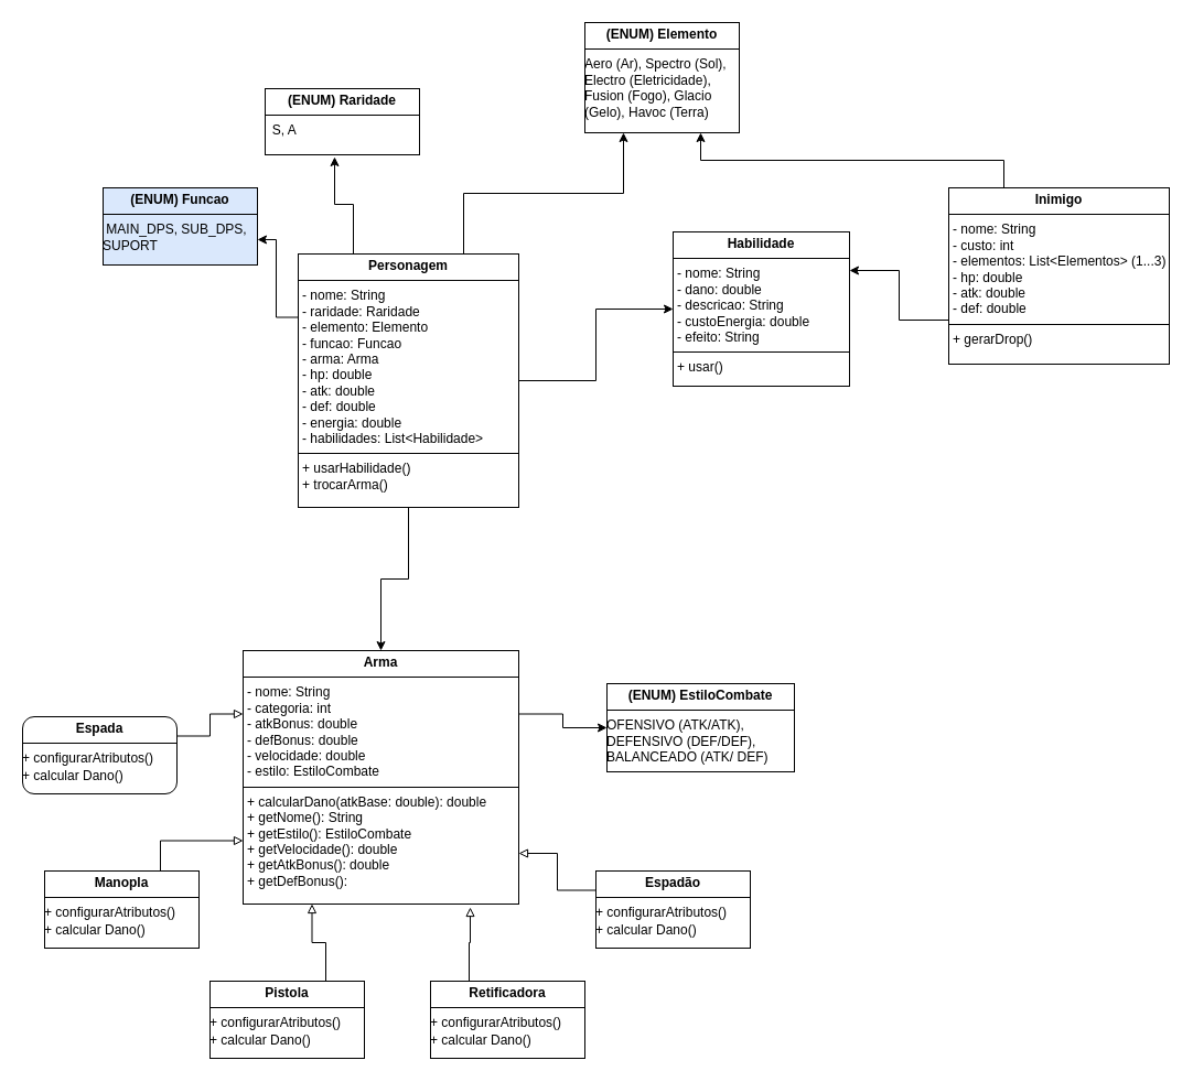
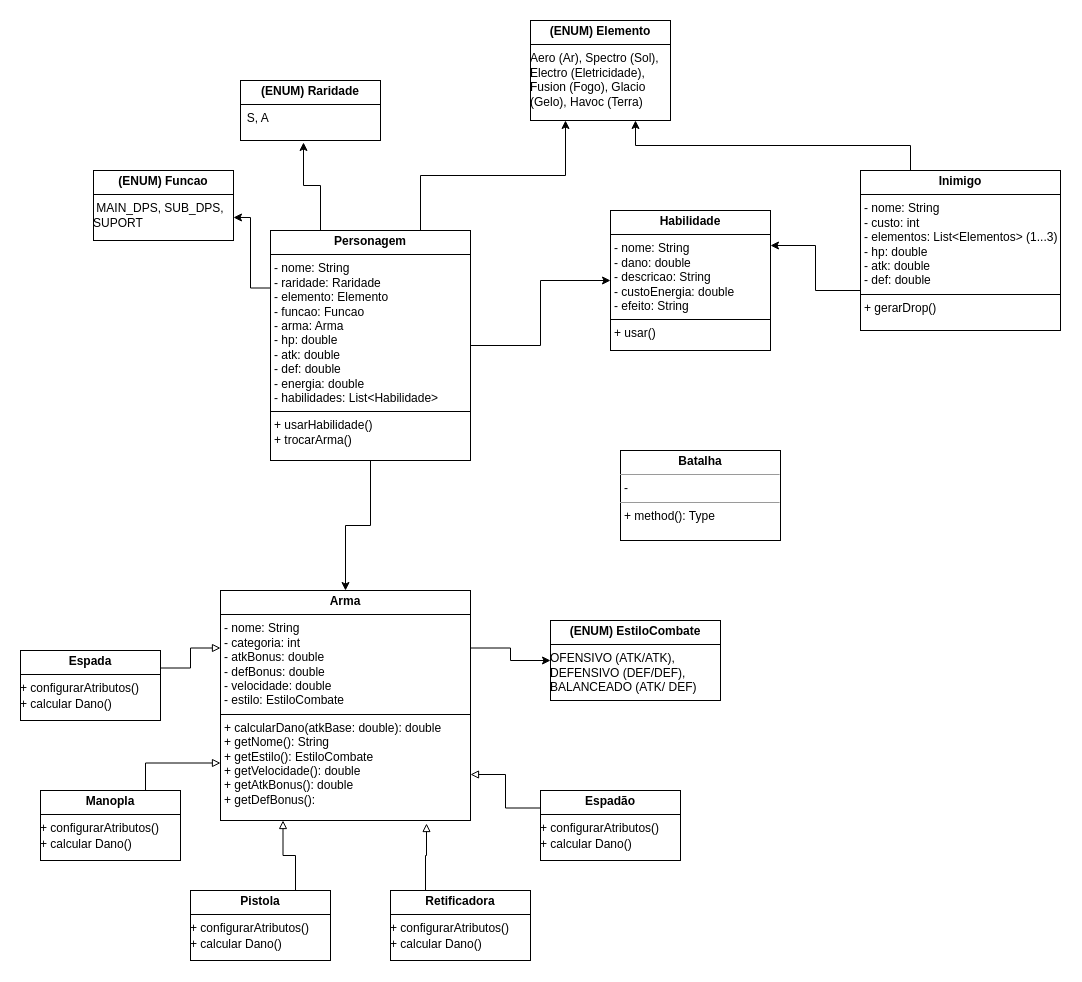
  <mxCell id="0" />
  <mxCell id="1" parent="0" />
  <mxCell id="2" style="edgeStyle=orthogonalEdgeStyle;rounded=0;orthogonalLoop=1;jettySize=auto;html=1;exitX=0.5;exitY=1;exitDx=0;exitDy=0;entryX=0.5;entryY=0;entryDx=0;entryDy=0;" edge="1" parent="1" source="4" target="9"><mxGeometry relative="1" as="geometry" /></mxCell>
  <mxCell id="3" style="edgeStyle=orthogonalEdgeStyle;rounded=0;orthogonalLoop=1;jettySize=auto;html=1;exitX=0.75;exitY=0;exitDx=0;exitDy=0;entryX=0.25;entryY=1;entryDx=0;entryDy=0;" edge="1" parent="1" source="4" target="20"><mxGeometry relative="1" as="geometry"><mxPoint x="560" y="130" as="targetPoint" /></mxGeometry></mxCell>
  <mxCell id="4" value="&lt;p style=&quot;margin:0px;margin-top:4px;text-align:center;&quot;&gt;&lt;b&gt;Personagem&lt;/b&gt;&lt;/p&gt;&lt;hr size=&quot;1&quot; style=&quot;border-style:solid;&quot;&gt;&lt;p style=&quot;margin:0px;margin-left:4px;&quot;&gt;- nome: String&lt;/p&gt;&lt;p style=&quot;margin:0px;margin-left:4px;&quot;&gt;- raridade: Raridade&lt;/p&gt;&lt;p style=&quot;margin:0px;margin-left:4px;&quot;&gt;- elemento: Elemento&lt;/p&gt;&lt;p style=&quot;margin:0px;margin-left:4px;&quot;&gt;- funcao: Funcao&lt;/p&gt;&lt;p style=&quot;margin:0px;margin-left:4px;&quot;&gt;- arma: Arma&lt;/p&gt;&lt;p style=&quot;margin:0px;margin-left:4px;&quot;&gt;- hp: double&lt;/p&gt;&lt;p style=&quot;margin:0px;margin-left:4px;&quot;&gt;- atk: double&lt;/p&gt;&lt;p style=&quot;margin:0px;margin-left:4px;&quot;&gt;- def: double&lt;/p&gt;&lt;p style=&quot;margin:0px;margin-left:4px;&quot;&gt;- energia: double&lt;/p&gt;&lt;p style=&quot;margin:0px;margin-left:4px;&quot;&gt;- habilidades: List&amp;lt;Habilidade&amp;gt;&lt;/p&gt;&lt;hr size=&quot;1&quot; style=&quot;border-style:solid;&quot;&gt;&lt;p style=&quot;margin:0px;margin-left:4px;&quot;&gt;+ usarHabilidade()&lt;/p&gt;&lt;p style=&quot;margin:0px;margin-left:4px;&quot;&gt;+ trocarArma()&lt;/p&gt;" style="verticalAlign=top;align=left;overflow=fill;html=1;whiteSpace=wrap;" parent="1" vertex="1"><mxGeometry x="270" y="230" width="200" height="230" as="geometry" /></mxCell>
  <mxCell id="5" style="edgeStyle=orthogonalEdgeStyle;rounded=0;orthogonalLoop=1;jettySize=auto;html=1;entryX=0.75;entryY=1;entryDx=0;entryDy=0;exitX=0.25;exitY=0;exitDx=0;exitDy=0;" edge="1" parent="1" source="7" target="20"><mxGeometry relative="1" as="geometry"><mxPoint x="890" y="140" as="sourcePoint" /></mxGeometry></mxCell>
  <mxCell id="6" style="edgeStyle=orthogonalEdgeStyle;rounded=0;orthogonalLoop=1;jettySize=auto;html=1;exitX=0;exitY=0.75;exitDx=0;exitDy=0;entryX=1;entryY=0.25;entryDx=0;entryDy=0;" edge="1" parent="1" source="7" target="10"><mxGeometry relative="1" as="geometry" /></mxCell>
  <mxCell id="7" value="&lt;p style=&quot;margin:0px;margin-top:4px;text-align:center;&quot;&gt;&lt;b&gt;Inimigo&lt;/b&gt;&lt;/p&gt;&lt;hr size=&quot;1&quot; style=&quot;border-style:solid;&quot;&gt;&lt;p style=&quot;margin:0px;margin-left:4px;&quot;&gt;- nome: String&lt;/p&gt;&lt;p style=&quot;margin:0px;margin-left:4px;&quot;&gt;- custo: int&lt;/p&gt;&lt;p style=&quot;margin:0px;margin-left:4px;&quot;&gt;- elementos: List&amp;lt;Elementos&amp;gt; (1...3)&lt;/p&gt;&lt;p style=&quot;margin:0px;margin-left:4px;&quot;&gt;- hp: double&lt;/p&gt;&lt;p style=&quot;margin:0px;margin-left:4px;&quot;&gt;- atk: double&lt;/p&gt;&lt;p style=&quot;margin:0px;margin-left:4px;&quot;&gt;- def: double&lt;/p&gt;&lt;hr size=&quot;1&quot; style=&quot;border-style:solid;&quot;&gt;&lt;p style=&quot;margin:0px;margin-left:4px;&quot;&gt;+ gerarDrop()&lt;/p&gt;" style="verticalAlign=top;align=left;overflow=fill;html=1;whiteSpace=wrap;" parent="1" vertex="1"><mxGeometry x="860" y="170" width="200" height="160" as="geometry" /></mxCell>
  <mxCell id="8" style="edgeStyle=orthogonalEdgeStyle;rounded=0;orthogonalLoop=1;jettySize=auto;html=1;exitX=1;exitY=0.25;exitDx=0;exitDy=0;" edge="1" parent="1" source="9" target="21"><mxGeometry relative="1" as="geometry" /></mxCell>
  <mxCell id="9" value="&lt;p style=&quot;margin:0px;margin-top:4px;text-align:center;&quot;&gt;&lt;b&gt;Arma&lt;/b&gt;&lt;/p&gt;&lt;hr size=&quot;1&quot; style=&quot;border-style:solid;&quot;&gt;&lt;p style=&quot;margin:0px;margin-left:4px;&quot;&gt;- nome: String&lt;/p&gt;&lt;p style=&quot;margin:0px;margin-left:4px;&quot;&gt;- categoria: int&lt;/p&gt;&lt;p style=&quot;margin:0px;margin-left:4px;&quot;&gt;- atkBonus: double&lt;/p&gt;&lt;p style=&quot;margin:0px;margin-left:4px;&quot;&gt;- defBonus: double&lt;/p&gt;&lt;p style=&quot;margin:0px;margin-left:4px;&quot;&gt;- velocidade: double&lt;/p&gt;&lt;p style=&quot;margin:0px;margin-left:4px;&quot;&gt;- estilo: EstiloCombate&lt;/p&gt;&lt;hr size=&quot;1&quot; style=&quot;border-style:solid;&quot;&gt;&lt;p style=&quot;margin:0px;margin-left:4px;&quot;&gt;+ calcularDano(atkBase: double): double&lt;/p&gt;&lt;p style=&quot;margin:0px;margin-left:4px;&quot;&gt;+ getNome(): String&lt;/p&gt;&lt;p style=&quot;margin:0px;margin-left:4px;&quot;&gt;+ getEstilo(): EstiloCombate&lt;/p&gt;&lt;p style=&quot;margin:0px;margin-left:4px;&quot;&gt;+ getVelocidade(): double&lt;/p&gt;&lt;p style=&quot;margin:0px;margin-left:4px;&quot;&gt;+ getAtkBonus(): double&lt;/p&gt;&lt;p style=&quot;margin:0px;margin-left:4px;&quot;&gt;+ getDefBonus():&lt;/p&gt;" style="verticalAlign=top;align=left;overflow=fill;html=1;whiteSpace=wrap;" parent="1" vertex="1"><mxGeometry x="220" y="590" width="250" height="230" as="geometry" /></mxCell>
  <mxCell id="10" value="&lt;p style=&quot;margin:0px;margin-top:4px;text-align:center;&quot;&gt;&lt;b&gt;Habilidade&lt;/b&gt;&lt;/p&gt;&lt;hr size=&quot;1&quot; style=&quot;border-style:solid;&quot;&gt;&lt;p style=&quot;margin:0px;margin-left:4px;&quot;&gt;- nome: String&lt;/p&gt;&lt;p style=&quot;margin:0px;margin-left:4px;&quot;&gt;- dano: double&lt;/p&gt;&lt;p style=&quot;margin:0px;margin-left:4px;&quot;&gt;- descricao: String&lt;/p&gt;&lt;p style=&quot;margin:0px;margin-left:4px;&quot;&gt;- custoEnergia: double&lt;/p&gt;&lt;p style=&quot;margin:0px;margin-left:4px;&quot;&gt;- efeito: String&lt;/p&gt;&lt;hr size=&quot;1&quot; style=&quot;border-style:solid;&quot;&gt;&lt;p style=&quot;margin:0px;margin-left:4px;&quot;&gt;+ usar()&lt;/p&gt;" style="verticalAlign=top;align=left;overflow=fill;html=1;whiteSpace=wrap;" parent="1" vertex="1"><mxGeometry x="610" y="210" width="160" height="140" as="geometry" /></mxCell>
  <mxCell id="11" style="edgeStyle=orthogonalEdgeStyle;rounded=0;orthogonalLoop=1;jettySize=auto;html=1;exitX=1;exitY=0.25;exitDx=0;exitDy=0;entryX=0;entryY=0.25;entryDx=0;entryDy=0;endArrow=block;endFill=0;" edge="1" parent="1" source="12" target="9"><mxGeometry relative="1" as="geometry" /></mxCell>
- <mxCell id="12" value="&lt;p style=&quot;margin:0px;margin-top:4px;text-align:center;&quot;&gt;&lt;b&gt;Espada&lt;/b&gt;&lt;/p&gt;&lt;hr size=&quot;1&quot; style=&quot;border-style:solid;&quot;&gt;&lt;div style=&quot;height:2px;&quot;&gt;+ configurarAtributos()&lt;/div&gt;&lt;div style=&quot;height:2px;&quot;&gt;&lt;br&gt;&lt;/div&gt;&lt;div style=&quot;height:2px;&quot;&gt;&lt;br&gt;&lt;/div&gt;&lt;div style=&quot;height:2px;&quot;&gt;&lt;br&gt;&lt;/div&gt;&lt;div style=&quot;height:2px;&quot;&gt;&lt;br&gt;&lt;/div&gt;&lt;div style=&quot;height:2px;&quot;&gt;&lt;br&gt;&lt;/div&gt;&lt;div style=&quot;height:2px;&quot;&gt;&lt;br&gt;&lt;/div&gt;&lt;div style=&quot;height:2px;&quot;&gt;&lt;br&gt;&lt;/div&gt;&lt;div style=&quot;height:2px;&quot;&gt;+ calcular Dano()&lt;/div&gt;" style="verticalAlign=top;align=left;overflow=fill;html=1;whiteSpace=wrap;rounded=1;" parent="1" vertex="1"><mxGeometry x="20" y="650" width="140" height="70" as="geometry" /></mxCell>
+ <mxCell id="12" value="&lt;p style=&quot;margin:0px;margin-top:4px;text-align:center;&quot;&gt;&lt;b&gt;Espada&lt;/b&gt;&lt;/p&gt;&lt;hr size=&quot;1&quot; style=&quot;border-style:solid;&quot;&gt;&lt;div style=&quot;height:2px;&quot;&gt;+ configurarAtributos()&lt;/div&gt;&lt;div style=&quot;height:2px;&quot;&gt;&lt;br&gt;&lt;/div&gt;&lt;div style=&quot;height:2px;&quot;&gt;&lt;br&gt;&lt;/div&gt;&lt;div style=&quot;height:2px;&quot;&gt;&lt;br&gt;&lt;/div&gt;&lt;div style=&quot;height:2px;&quot;&gt;&lt;br&gt;&lt;/div&gt;&lt;div style=&quot;height:2px;&quot;&gt;&lt;br&gt;&lt;/div&gt;&lt;div style=&quot;height:2px;&quot;&gt;&lt;br&gt;&lt;/div&gt;&lt;div style=&quot;height:2px;&quot;&gt;&lt;br&gt;&lt;/div&gt;&lt;div style=&quot;height:2px;&quot;&gt;+ calcular Dano()&lt;/div&gt;" style="verticalAlign=top;align=left;overflow=fill;html=1;whiteSpace=wrap;" parent="1" vertex="1"><mxGeometry x="20" y="650" width="140" height="70" as="geometry" /></mxCell>
  <mxCell id="13" value="&lt;p style=&quot;margin:0px;margin-top:4px;text-align:center;&quot;&gt;&lt;b&gt;Espadão&lt;/b&gt;&lt;span style=&quot;color: rgba(0, 0, 0, 0); font-family: monospace; font-size: 0px; text-wrap-mode: nowrap; background-color: transparent; text-align: left;&quot;&gt;%3CmxGraphModel%3E%3Croot%3E%3CmxCell%20id%3D%220%22%2F%3E%3CmxCell%20id%3D%221%22%20parent%3D%220%22%2F%3E%3CmxCell%20id%3D%222%22%20value%3D%22%26lt%3Bp%20style%3D%26quot%3Bmargin%3A0px%3Bmargin-top%3A4px%3Btext-align%3Acenter%3B%26quot%3B%26gt%3B%26lt%3Bb%26gt%3BEspada%26lt%3B%2Fb%26gt%3B%26lt%3B%2Fp%26gt%3B%26lt%3Bhr%20size%3D%26quot%3B1%26quot%3B%20style%3D%26quot%3Bborder-style%3Asolid%3B%26quot%3B%26gt%3B%26lt%3Bdiv%20style%3D%26quot%3Bheight%3A2px%3B%26quot%3B%26gt%3B%2B%20configurarAtributos()%26lt%3B%2Fdiv%26gt%3B%26lt%3Bdiv%20style%3D%26quot%3Bheight%3A2px%3B%26quot%3B%26gt%3B%26lt%3Bbr%26gt%3B%26lt%3B%2Fdiv%26gt%3B%26lt%3Bdiv%20style%3D%26quot%3Bheight%3A2px%3B%26quot%3B%26gt%3B%26lt%3Bbr%26gt%3B%26lt%3B%2Fdiv%26gt%3B%26lt%3Bdiv%20style%3D%26quot%3Bheight%3A2px%3B%26quot%3B%26gt%3B%26lt%3Bbr%26gt%3B%26lt%3B%2Fdiv%26gt%3B%26lt%3Bdiv%20style%3D%26quot%3Bheight%3A2px%3B%26quot%3B%26gt%3B%26lt%3Bbr%26gt%3B%26lt%3B%2Fdiv%26gt%3B%26lt%3Bdiv%20style%3D%26quot%3Bheight%3A2px%3B%26quot%3B%26gt%3B%26lt%3Bbr%26gt%3B%26lt%3B%2Fdiv%26gt%3B%26lt%3Bdiv%20style%3D%26quot%3Bheight%3A2px%3B%26quot%3B%26gt%3B%26lt%3Bbr%26gt%3B%26lt%3B%2Fdiv%26gt%3B%26lt%3Bdiv%20style%3D%26quot%3Bheight%3A2px%3B%26quot%3B%26gt%3B%26lt%3Bbr%26gt%3B%26lt%3B%2Fdiv%26gt%3B%26lt%3Bdiv%20style%3D%26quot%3Bheight%3A2px%3B%26quot%3B%26gt%3B%2B%20calcular%20Dano()%26lt%3B%2Fdiv%26gt%3B%22%20style%3D%22verticalAlign%3Dtop%3Balign%3Dleft%3Boverflow%3Dfill%3Bhtml%3D1%3BwhiteSpace%3Dwrap%3B%22%20vertex%3D%221%22%20parent%3D%221%22%3E%3CmxGeometry%20x%3D%22-280%22%20y%3D%22-580%22%20width%3D%22140%22%20height%3D%2270%22%20as%3D%22geometry%22%2F%3E%3C%2FmxCell%3E%3C%2Froot%3E%3C%2FmxGraphModel%3E&lt;/span&gt;&lt;/p&gt;&lt;hr size=&quot;1&quot; style=&quot;border-style:solid;&quot;&gt;&lt;div style=&quot;height:2px;&quot;&gt;+ configurarAtributos()&lt;/div&gt;&lt;div style=&quot;height:2px;&quot;&gt;&lt;br&gt;&lt;/div&gt;&lt;div style=&quot;height:2px;&quot;&gt;&lt;br&gt;&lt;/div&gt;&lt;div style=&quot;height:2px;&quot;&gt;&lt;br&gt;&lt;/div&gt;&lt;div style=&quot;height:2px;&quot;&gt;&lt;br&gt;&lt;/div&gt;&lt;div style=&quot;height:2px;&quot;&gt;&lt;br&gt;&lt;/div&gt;&lt;div style=&quot;height:2px;&quot;&gt;&lt;br&gt;&lt;/div&gt;&lt;div style=&quot;height:2px;&quot;&gt;&lt;br&gt;&lt;/div&gt;&lt;div style=&quot;height:2px;&quot;&gt;+ calcular Dano()&lt;/div&gt;" style="verticalAlign=top;align=left;overflow=fill;html=1;whiteSpace=wrap;" parent="1" vertex="1"><mxGeometry x="540" y="790" width="140" height="70" as="geometry" /></mxCell>
  <mxCell id="14" style="edgeStyle=orthogonalEdgeStyle;rounded=0;orthogonalLoop=1;jettySize=auto;html=1;exitX=0.75;exitY=0;exitDx=0;exitDy=0;entryX=0.25;entryY=1;entryDx=0;entryDy=0;endArrow=block;endFill=0;" edge="1" parent="1" source="15" target="9"><mxGeometry relative="1" as="geometry" /></mxCell>
  <mxCell id="15" value="&lt;p style=&quot;margin:0px;margin-top:4px;text-align:center;&quot;&gt;&lt;b&gt;Pistola&lt;/b&gt;&lt;/p&gt;&lt;hr size=&quot;1&quot; style=&quot;border-style:solid;&quot;&gt;&lt;div style=&quot;height:2px;&quot;&gt;+ configurarAtributos()&lt;/div&gt;&lt;div style=&quot;height:2px;&quot;&gt;&lt;br&gt;&lt;/div&gt;&lt;div style=&quot;height:2px;&quot;&gt;&lt;br&gt;&lt;/div&gt;&lt;div style=&quot;height:2px;&quot;&gt;&lt;br&gt;&lt;/div&gt;&lt;div style=&quot;height:2px;&quot;&gt;&lt;br&gt;&lt;/div&gt;&lt;div style=&quot;height:2px;&quot;&gt;&lt;br&gt;&lt;/div&gt;&lt;div style=&quot;height:2px;&quot;&gt;&lt;br&gt;&lt;/div&gt;&lt;div style=&quot;height:2px;&quot;&gt;&lt;br&gt;&lt;/div&gt;&lt;div style=&quot;height:2px;&quot;&gt;+ calcular Dano()&lt;/div&gt;" style="verticalAlign=top;align=left;overflow=fill;html=1;whiteSpace=wrap;" parent="1" vertex="1"><mxGeometry x="190" y="890" width="140" height="70" as="geometry" /></mxCell>
  <mxCell id="16" style="edgeStyle=orthogonalEdgeStyle;rounded=0;orthogonalLoop=1;jettySize=auto;html=1;exitX=0.75;exitY=0;exitDx=0;exitDy=0;entryX=0;entryY=0.75;entryDx=0;entryDy=0;endArrow=block;endFill=0;" edge="1" parent="1" source="17" target="9"><mxGeometry relative="1" as="geometry" /></mxCell>
  <mxCell id="17" value="&lt;p style=&quot;margin:0px;margin-top:4px;text-align:center;&quot;&gt;&lt;b&gt;Manopla&lt;/b&gt;&lt;/p&gt;&lt;hr size=&quot;1&quot; style=&quot;border-style:solid;&quot;&gt;&lt;div style=&quot;height:2px;&quot;&gt;+ configurarAtributos()&lt;/div&gt;&lt;div style=&quot;height:2px;&quot;&gt;&lt;br&gt;&lt;/div&gt;&lt;div style=&quot;height:2px;&quot;&gt;&lt;br&gt;&lt;/div&gt;&lt;div style=&quot;height:2px;&quot;&gt;&lt;br&gt;&lt;/div&gt;&lt;div style=&quot;height:2px;&quot;&gt;&lt;br&gt;&lt;/div&gt;&lt;div style=&quot;height:2px;&quot;&gt;&lt;br&gt;&lt;/div&gt;&lt;div style=&quot;height:2px;&quot;&gt;&lt;br&gt;&lt;/div&gt;&lt;div style=&quot;height:2px;&quot;&gt;&lt;br&gt;&lt;/div&gt;&lt;div style=&quot;height:2px;&quot;&gt;+ calcular Dano()&lt;/div&gt;" style="verticalAlign=top;align=left;overflow=fill;html=1;whiteSpace=wrap;" parent="1" vertex="1"><mxGeometry x="40" y="790" width="140" height="70" as="geometry" /></mxCell>
  <mxCell id="18" value="&lt;p style=&quot;margin:0px;margin-top:4px;text-align:center;&quot;&gt;&lt;b&gt;Retificadora&lt;/b&gt;&lt;/p&gt;&lt;hr size=&quot;1&quot; style=&quot;border-style:solid;&quot;&gt;&lt;div style=&quot;height:2px;&quot;&gt;+ configurarAtributos()&lt;/div&gt;&lt;div style=&quot;height:2px;&quot;&gt;&lt;br&gt;&lt;/div&gt;&lt;div style=&quot;height:2px;&quot;&gt;&lt;br&gt;&lt;/div&gt;&lt;div style=&quot;height:2px;&quot;&gt;&lt;br&gt;&lt;/div&gt;&lt;div style=&quot;height:2px;&quot;&gt;&lt;br&gt;&lt;/div&gt;&lt;div style=&quot;height:2px;&quot;&gt;&lt;br&gt;&lt;/div&gt;&lt;div style=&quot;height:2px;&quot;&gt;&lt;br&gt;&lt;/div&gt;&lt;div style=&quot;height:2px;&quot;&gt;&lt;br&gt;&lt;/div&gt;&lt;div style=&quot;height:2px;&quot;&gt;+ calcular Dano()&lt;/div&gt;" style="verticalAlign=top;align=left;overflow=fill;html=1;whiteSpace=wrap;" parent="1" vertex="1"><mxGeometry x="390" y="890" width="140" height="70" as="geometry" /></mxCell>
  <mxCell id="19" value="&lt;p style=&quot;margin:0px;margin-top:4px;text-align:center;&quot;&gt;&lt;b&gt;(ENUM) Raridade&lt;/b&gt;&lt;/p&gt;&lt;hr size=&quot;1&quot; style=&quot;border-style:solid;&quot;&gt;&lt;div style=&quot;height:2px;&quot;&gt;&amp;nbsp; S, A&lt;/div&gt;" style="verticalAlign=top;align=left;overflow=fill;html=1;whiteSpace=wrap;" parent="1" vertex="1"><mxGeometry x="240" y="80" width="140" height="60" as="geometry" /></mxCell>
  <mxCell id="20" value="&lt;p style=&quot;margin:0px;margin-top:4px;text-align:center;&quot;&gt;&lt;b&gt;(ENUM) Elemento&lt;/b&gt;&lt;/p&gt;&lt;hr size=&quot;1&quot; style=&quot;border-style:solid;&quot;&gt;&lt;div style=&quot;height:2px;&quot;&gt;Aero (Ar), Spectro (Sol), Electro (Eletricidade), Fusion (Fogo), Glacio (Gelo), Havoc (Terra)&lt;/div&gt;" style="verticalAlign=top;align=left;overflow=fill;html=1;whiteSpace=wrap;" parent="1" vertex="1"><mxGeometry x="530" y="20" width="140" height="100" as="geometry" /></mxCell>
  <mxCell id="21" value="&lt;p style=&quot;margin:0px;margin-top:4px;text-align:center;&quot;&gt;&lt;b&gt;(ENUM) EstiloCombate&lt;/b&gt;&lt;/p&gt;&lt;hr size=&quot;1&quot; style=&quot;border-style:solid;&quot;&gt;&lt;div style=&quot;height:2px;&quot;&gt;OFENSIVO (ATK/ATK), DEFENSIVO (DEF/DEF),&amp;nbsp; BALANCEADO (ATK/ DEF)&lt;/div&gt;" style="verticalAlign=top;align=left;overflow=fill;html=1;whiteSpace=wrap;" parent="1" vertex="1"><mxGeometry x="550" y="620" width="170" height="80" as="geometry" /></mxCell>
- <mxCell id="22" value="&lt;p style=&quot;margin:0px;margin-top:4px;text-align:center;&quot;&gt;&lt;b&gt;(ENUM) Funcao&lt;/b&gt;&lt;/p&gt;&lt;hr size=&quot;1&quot; style=&quot;border-style:solid;&quot;&gt;&lt;div style=&quot;height:2px;&quot;&gt;&amp;nbsp;MAIN_DPS, SUB_DPS, SUPORT&lt;/div&gt;" style="verticalAlign=top;align=left;overflow=fill;html=1;whiteSpace=wrap;fillColor=#dae8fc;" parent="1" vertex="1"><mxGeometry x="93" y="170" width="140" height="70" as="geometry" /></mxCell>
+ <mxCell id="22" value="&lt;p style=&quot;margin:0px;margin-top:4px;text-align:center;&quot;&gt;&lt;b&gt;(ENUM) Funcao&lt;/b&gt;&lt;/p&gt;&lt;hr size=&quot;1&quot; style=&quot;border-style:solid;&quot;&gt;&lt;div style=&quot;height:2px;&quot;&gt;&amp;nbsp;MAIN_DPS, SUB_DPS, SUPORT&lt;/div&gt;" style="verticalAlign=top;align=left;overflow=fill;html=1;whiteSpace=wrap;" parent="1" vertex="1"><mxGeometry x="93" y="170" width="140" height="70" as="geometry" /></mxCell>
  <mxCell id="23" style="edgeStyle=orthogonalEdgeStyle;rounded=0;orthogonalLoop=1;jettySize=auto;html=1;exitX=0;exitY=0.25;exitDx=0;exitDy=0;entryX=1;entryY=0.671;entryDx=0;entryDy=0;entryPerimeter=0;" edge="1" parent="1" source="4" target="22"><mxGeometry relative="1" as="geometry" /></mxCell>
  <mxCell id="24" style="edgeStyle=orthogonalEdgeStyle;rounded=0;orthogonalLoop=1;jettySize=auto;html=1;exitX=0.25;exitY=0;exitDx=0;exitDy=0;entryX=0.45;entryY=1.033;entryDx=0;entryDy=0;entryPerimeter=0;" edge="1" parent="1" source="4" target="19"><mxGeometry relative="1" as="geometry" /></mxCell>
  <mxCell id="25" style="edgeStyle=orthogonalEdgeStyle;rounded=0;orthogonalLoop=1;jettySize=auto;html=1;exitX=0;exitY=0.25;exitDx=0;exitDy=0;entryX=1;entryY=0.8;entryDx=0;entryDy=0;entryPerimeter=0;endArrow=block;endFill=0;" edge="1" parent="1" source="13" target="9"><mxGeometry relative="1" as="geometry" /></mxCell>
  <mxCell id="26" style="edgeStyle=orthogonalEdgeStyle;rounded=0;orthogonalLoop=1;jettySize=auto;html=1;exitX=0.25;exitY=0;exitDx=0;exitDy=0;entryX=0.824;entryY=1.013;entryDx=0;entryDy=0;entryPerimeter=0;endArrow=block;endFill=0;" edge="1" parent="1" source="18" target="9"><mxGeometry relative="1" as="geometry" /></mxCell>
  <mxCell id="27" style="edgeStyle=orthogonalEdgeStyle;rounded=0;orthogonalLoop=1;jettySize=auto;html=1;entryX=0;entryY=0.5;entryDx=0;entryDy=0;" edge="1" parent="1" source="4" target="10"><mxGeometry relative="1" as="geometry"><mxPoint x="780" y="250" as="targetPoint" /></mxGeometry></mxCell>
+ <mxCell id="28" value="&lt;p style=&quot;margin:0px;margin-top:4px;text-align:center;&quot;&gt;&lt;b&gt;Batalha&lt;/b&gt;&lt;/p&gt;&lt;hr size=&quot;1&quot;&gt;&lt;p style=&quot;margin:0px;margin-left:4px;&quot;&gt;-&amp;nbsp;&lt;/p&gt;&lt;hr size=&quot;1&quot;&gt;&lt;p style=&quot;margin:0px;margin-left:4px;&quot;&gt;+ method(): Type&lt;/p&gt;" style="verticalAlign=top;align=left;overflow=fill;fontSize=12;fontFamily=Helvetica;html=1;whiteSpace=wrap;" vertex="1" parent="1"><mxGeometry x="620" y="450" width="160" height="90" as="geometry" /></mxCell>
